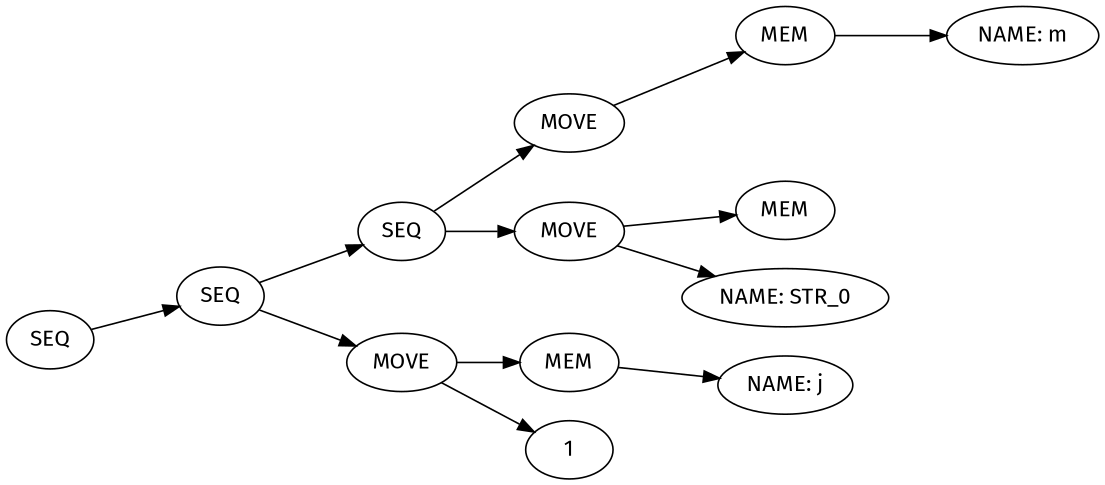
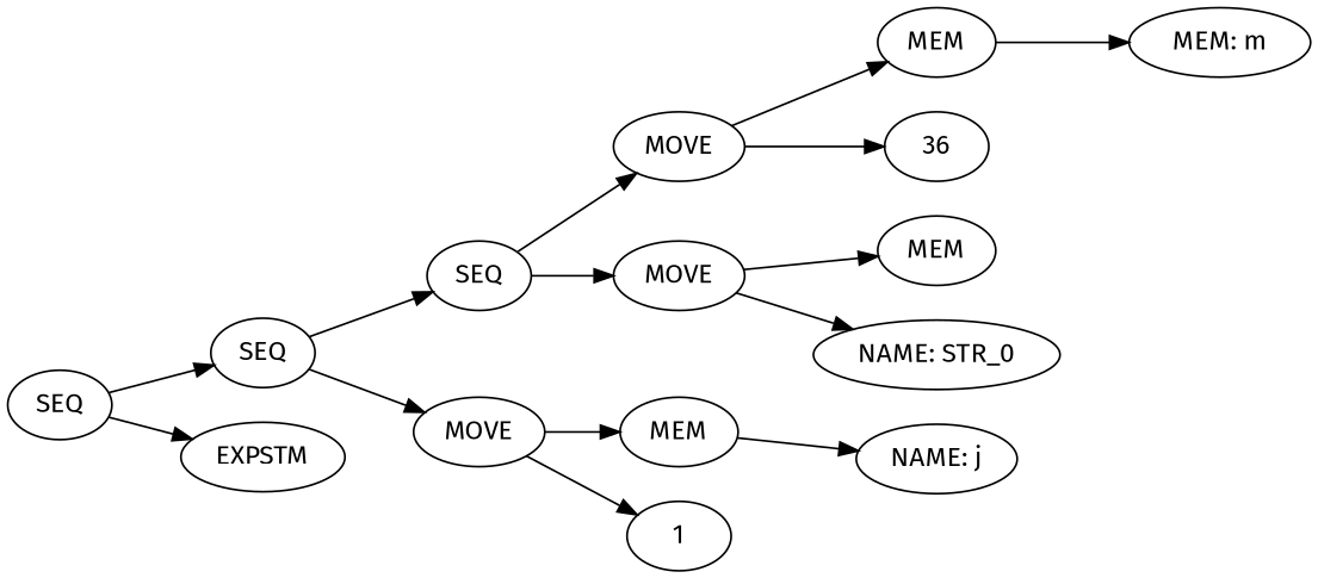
  digraph {
    fontname="Fira Sans"
    rankdir=LR
    node [fontname="Fira Sans" shape=ellipse]
    edge [fontname="Fira Sans"]
    n1 [label=SEQ]
    n2 [label=SEQ]
+   n3 [label=EXPSTM]
    n4 [label=SEQ]
    n5 [label=MOVE]
    n6 [label=MOVE]
    n7 [label=MOVE]
    n8 [label=MEM]
    n9 [label=1]
    n10 [label=MEM]
+   n11 [label=36]
    n12 [label=MEM]
    n13 [label="NAME: STR_0"]
-   n14 [label="NAME: m"]
+   n14 [label="MEM: m"]
    n15 [label="NAME: j"]
    n1 -> n2
+   n1 -> n3
    n2 -> n4
    n2 -> n5
    n4 -> n6
    n4 -> n7
    n5 -> n8
    n5 -> n9
    n6 -> n10
+   n6 -> n11
    n7 -> n12
    n7 -> n13
    n8 -> n15
    n10 -> n14
  }
